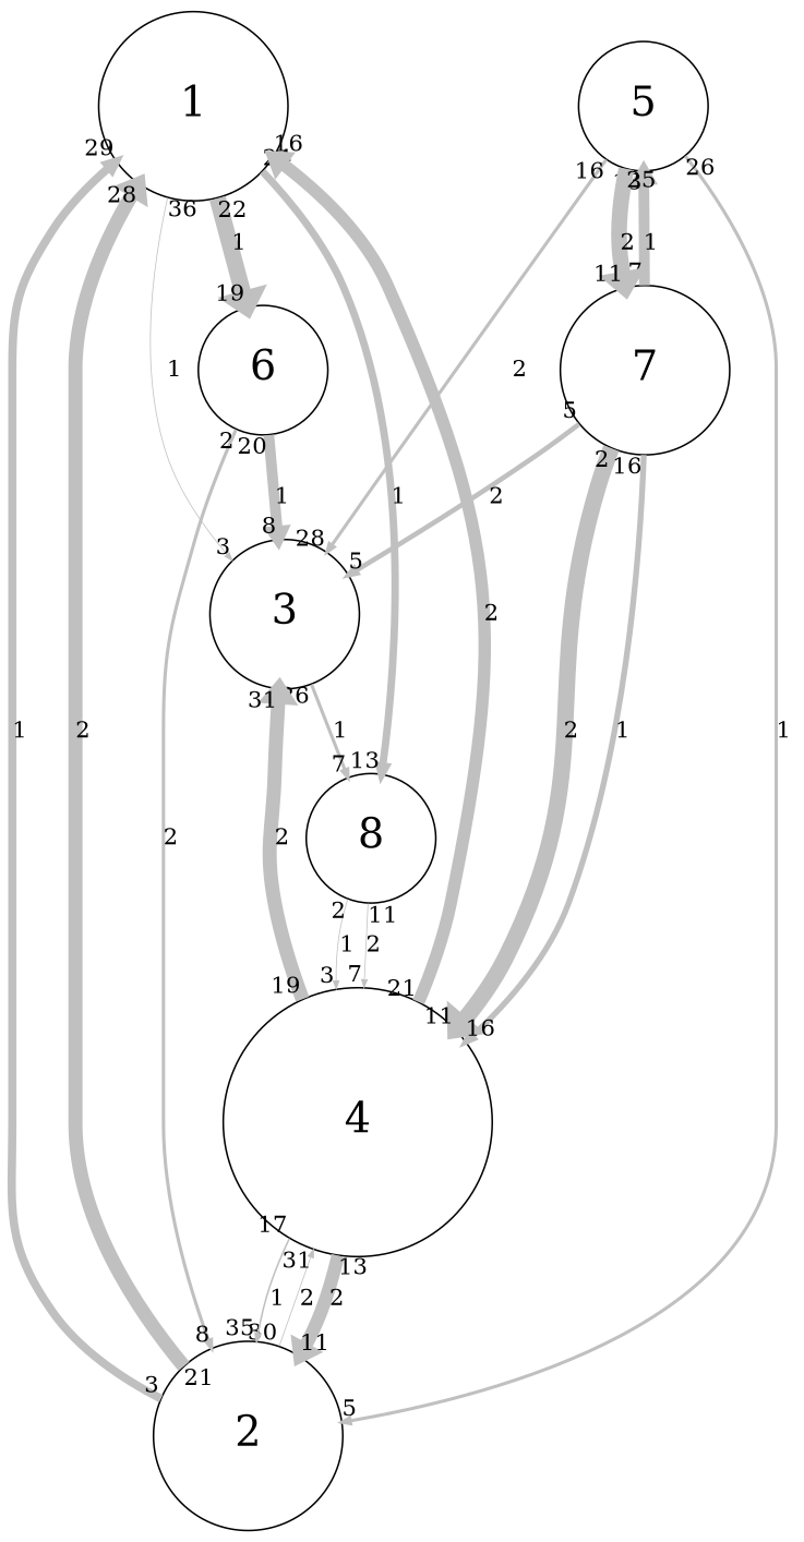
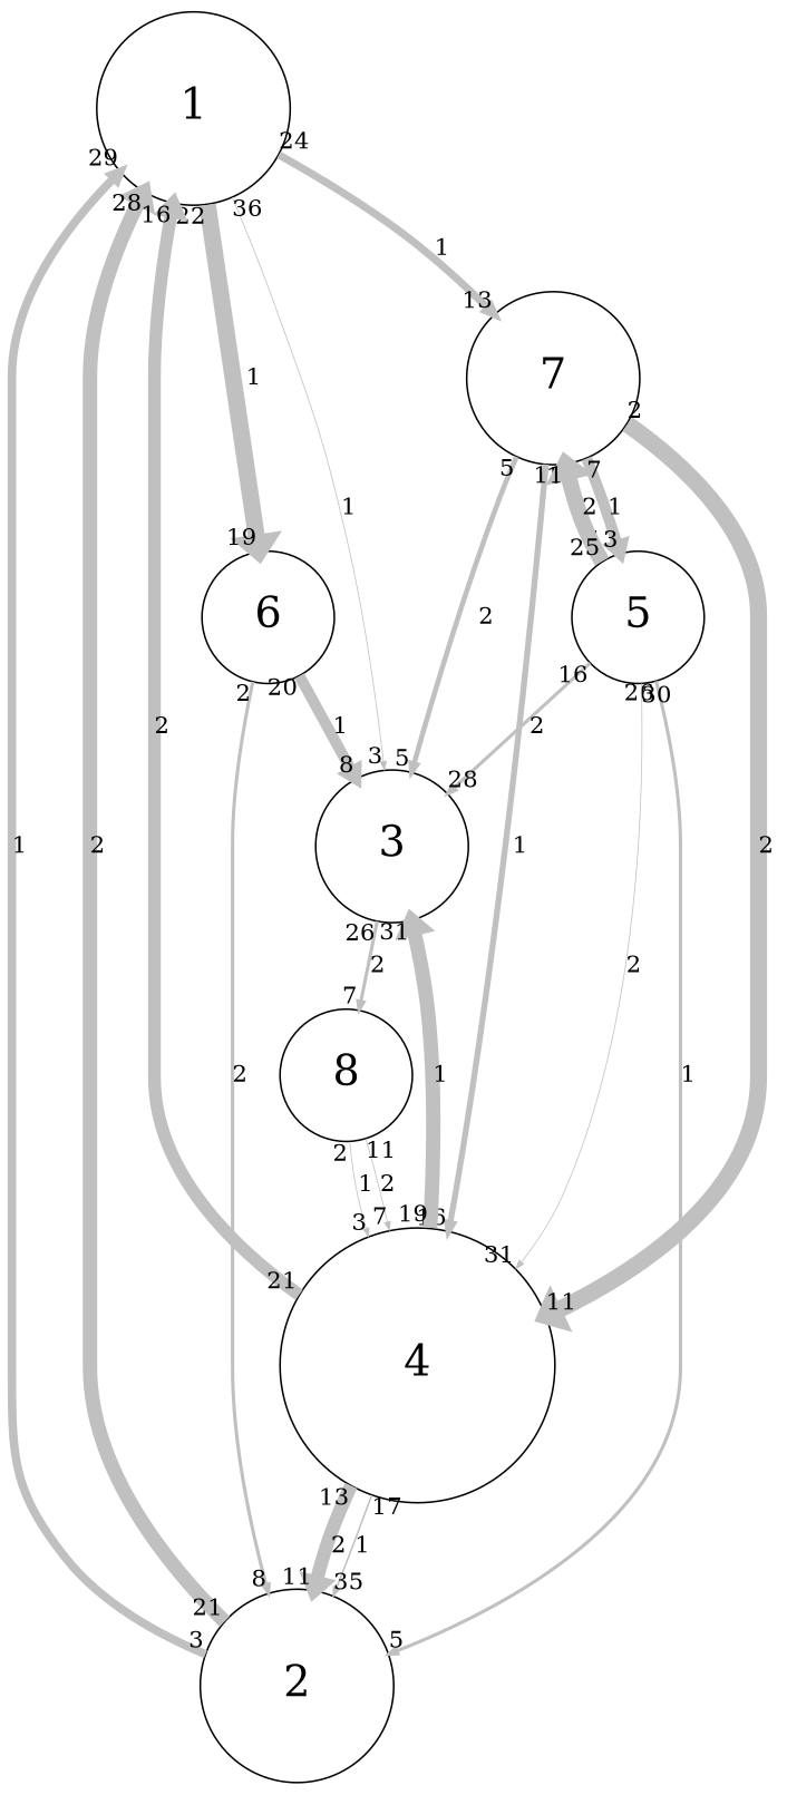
  digraph {
    rankdir=TB
    scale=1
    splines=spline
    node [fontsize=25 shape=circle]
    edge [arrowsize=0.5 capacity=2 color=grey from_pd=1 headlabel=11 penwidth=0.5 pt=20 splines=true taillabel=2 to_pd=10]
    n1 [height=1.5833 label=1 width=1.5833]
    n2 [height=1.25 label=3 width=1.25]
    n3 [height=1.0833 label=6 width=1.0833]
    n4 [height=1.4167 label=7 width=1.4167]
    n5 [height=1.0833 label=8 width=1.0833]
    n6 [height=1.5833 label=2 width=1.5833]
    n7 [height=2.25 label=4 width=2.25]
    n8 [height=1.0833 label=5 width=1.0833]
    n1 -> n2 [from_pd=35 headlabel=3 label=1 taillabel=36 to_pd=2]
    n1 -> n3 [capacity=1 from_pd=21 headlabel=19 label=1 penwidth=10.0 pt=1 taillabel=22 to_pd=18]
-   n1 -> n5 [capacity=1 from_pd=23 headlabel=13 label=1 penwidth=4.5 pt=12 taillabel=24 to_pd=12]
-   n2 -> n5 [from_pd=25 headlabel=7 label=1 penwidth=2.0 pt=17 taillabel=26 to_pd=6]
+   n1 -> n4 [capacity=1 from_pd=23 headlabel=13 label=1 penwidth=4.5 pt=12 taillabel=24 to_pd=12]
+   n2 -> n5 [from_pd=25 headlabel=7 label=2 penwidth=2.0 pt=17 taillabel=26 to_pd=6]
    n3 -> n2 [from_pd=19 headlabel=8 label=1 penwidth=6.5 pt=8 taillabel=20 to_pd=7]
    n3 -> n6 [headlabel=8 label=2 penwidth=2.0 pt=17 to_pd=7]
    n4 -> n2 [from_pd=4 headlabel=5 label=2 penwidth=3.0 pt=15 taillabel=5 to_pd=4]
    n4 -> n7 [label=2 penwidth=10.0 pt=1]
    n4 -> n7 [capacity=1 from_pd=15 headlabel=16 label=1 penwidth=3.5 pt=14 taillabel=16 to_pd=15]
    n4 -> n8 [capacity=1 from_pd=6 headlabel=13 label=1 penwidth=6.5 pt=8 taillabel=7 to_pd=12]
    n5 -> n7 [capacity=1 headlabel=3 label=1 to_pd=2]
    n5 -> n7 [from_pd=10 headlabel=7 label=2 taillabel=11 to_pd=6]
    n6 -> n1 [capacity=1 from_pd=2 headlabel=29 label=1 penwidth=5.0 pt=11 taillabel=3 to_pd=28]
    n6 -> n1 [from_pd=20 headlabel=28 label=2 penwidth=8.5 pt=4 taillabel=21 to_pd=27]
-   n6 -> n7 [from_pd=29 headlabel=31 label=2 taillabel=30 to_pd=30]
+   n8 -> n7 [from_pd=29 headlabel=31 label=2 taillabel=30 to_pd=30]
    n7 -> n1 [from_pd=20 headlabel=16 label=2 penwidth=7.5 pt=6 taillabel=21 to_pd=15]
-   n7 -> n2 [from_pd=18 headlabel=31 label=2 penwidth=8.5 pt=4 taillabel=19 to_pd=30]
+   n7 -> n2 [from_pd=18 headlabel=31 label=1 penwidth=8.5 pt=4 taillabel=19 to_pd=30]
    n7 -> n6 [from_pd=12 label=2 penwidth=8.0 pt=5 taillabel=13]
    n7 -> n6 [capacity=1 from_pd=16 headlabel=35 label=1 penwidth=1.0 pt=19 taillabel=17 to_pd=34]
    n8 -> n2 [capacity=1 from_pd=15 headlabel=28 label=2 penwidth=2.0 pt=17 taillabel=16 to_pd=27]
    n8 -> n4 [from_pd=24 label=2 penwidth=9.5 pt=2 taillabel=25]
    n8 -> n6 [capacity=1 from_pd=25 headlabel=5 label=1 penwidth=2.0 pt=17 taillabel=26 to_pd=4]
  }
